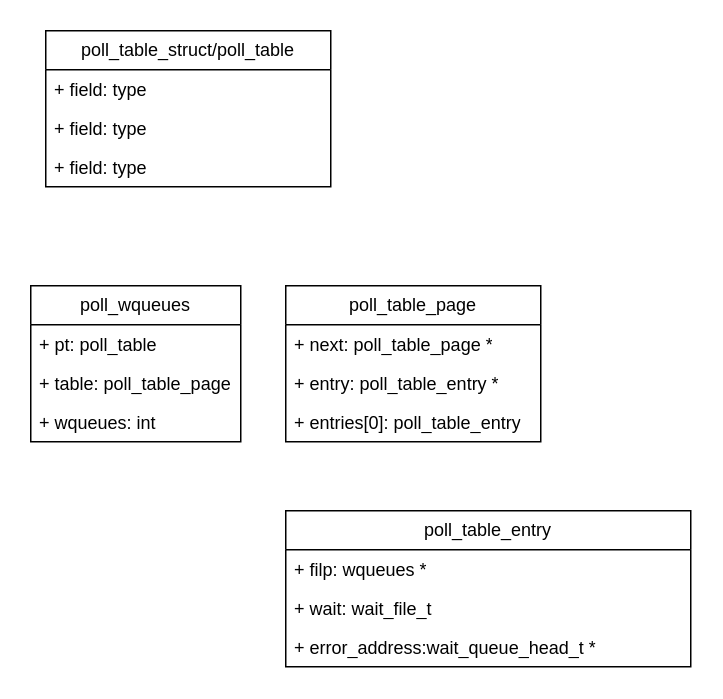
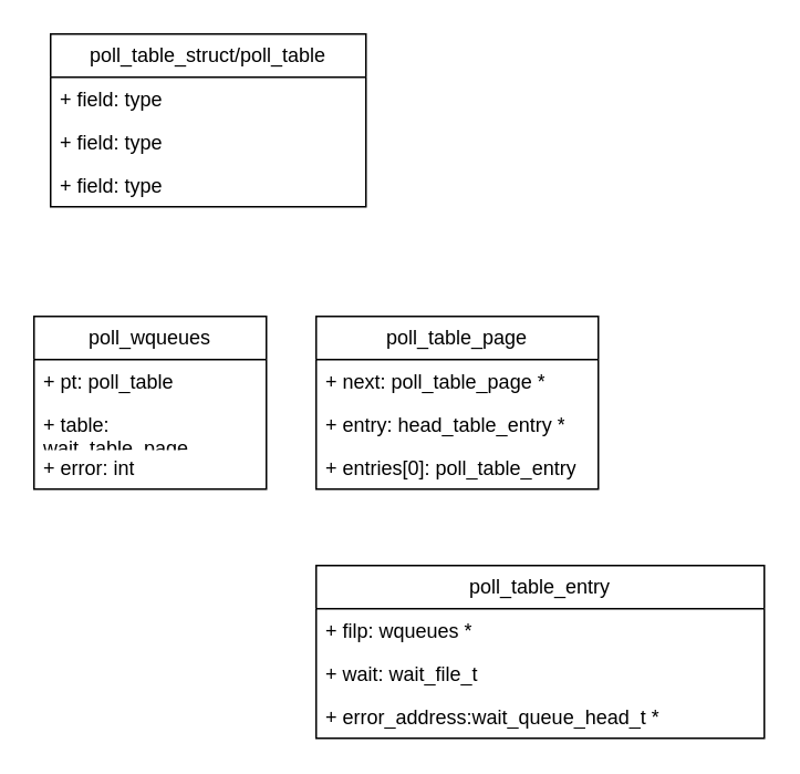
  <mxCell id="0" />
  <mxCell id="1" parent="0" />
  <mxCell id="2" value="poll_wqueues" style="swimlane;fontStyle=0;childLayout=stackLayout;horizontal=1;startSize=26;fillColor=none;horizontalStack=0;resizeParent=1;resizeParentMax=0;resizeLast=0;collapsible=1;marginBottom=0;whiteSpace=wrap;html=1;" vertex="1" parent="1"><mxGeometry x="20" y="190" width="140" height="104" as="geometry" /></mxCell>
  <mxCell id="3" value="+ pt: poll_table" style="text;strokeColor=none;fillColor=none;align=left;verticalAlign=top;spacingLeft=4;spacingRight=4;overflow=hidden;rotatable=0;points=[[0,0.5],[1,0.5]];portConstraint=eastwest;whiteSpace=wrap;html=1;" vertex="1" parent="2"><mxGeometry y="26" width="140" height="26" as="geometry" /></mxCell>
- <mxCell id="4" value="+ table: poll_table_page" style="text;strokeColor=none;fillColor=none;align=left;verticalAlign=top;spacingLeft=4;spacingRight=4;overflow=hidden;rotatable=0;points=[[0,0.5],[1,0.5]];portConstraint=eastwest;whiteSpace=wrap;html=1;" vertex="1" parent="2"><mxGeometry y="52" width="140" height="26" as="geometry" /></mxCell>
- <mxCell id="5" value="+ wqueues: int" style="text;strokeColor=none;fillColor=none;align=left;verticalAlign=top;spacingLeft=4;spacingRight=4;overflow=hidden;rotatable=0;points=[[0,0.5],[1,0.5]];portConstraint=eastwest;whiteSpace=wrap;html=1;" vertex="1" parent="2"><mxGeometry y="78" width="140" height="26" as="geometry" /></mxCell>
+ <mxCell id="4" value="+ table: wait_table_page" style="text;strokeColor=none;fillColor=none;align=left;verticalAlign=top;spacingLeft=4;spacingRight=4;overflow=hidden;rotatable=0;points=[[0,0.5],[1,0.5]];portConstraint=eastwest;whiteSpace=wrap;html=1;" vertex="1" parent="2"><mxGeometry y="52" width="140" height="26" as="geometry" /></mxCell>
+ <mxCell id="5" value="+ error: int" style="text;strokeColor=none;fillColor=none;align=left;verticalAlign=top;spacingLeft=4;spacingRight=4;overflow=hidden;rotatable=0;points=[[0,0.5],[1,0.5]];portConstraint=eastwest;whiteSpace=wrap;html=1;" vertex="1" parent="2"><mxGeometry y="78" width="140" height="26" as="geometry" /></mxCell>
  <mxCell id="6" value="poll_table_page" style="swimlane;fontStyle=0;childLayout=stackLayout;horizontal=1;startSize=26;fillColor=none;horizontalStack=0;resizeParent=1;resizeParentMax=0;resizeLast=0;collapsible=1;marginBottom=0;whiteSpace=wrap;html=1;" vertex="1" parent="1"><mxGeometry x="190" y="190" width="170" height="104" as="geometry" /></mxCell>
  <mxCell id="7" value="+ next: poll_table_page *" style="text;strokeColor=none;fillColor=none;align=left;verticalAlign=top;spacingLeft=4;spacingRight=4;overflow=hidden;rotatable=0;points=[[0,0.5],[1,0.5]];portConstraint=eastwest;whiteSpace=wrap;html=1;" vertex="1" parent="6"><mxGeometry y="26" width="170" height="26" as="geometry" /></mxCell>
- <mxCell id="8" value="+ entry: poll_table_entry *" style="text;strokeColor=none;fillColor=none;align=left;verticalAlign=top;spacingLeft=4;spacingRight=4;overflow=hidden;rotatable=0;points=[[0,0.5],[1,0.5]];portConstraint=eastwest;whiteSpace=wrap;html=1;" vertex="1" parent="6"><mxGeometry y="52" width="170" height="26" as="geometry" /></mxCell>
+ <mxCell id="8" value="+ entry: head_table_entry *" style="text;strokeColor=none;fillColor=none;align=left;verticalAlign=top;spacingLeft=4;spacingRight=4;overflow=hidden;rotatable=0;points=[[0,0.5],[1,0.5]];portConstraint=eastwest;whiteSpace=wrap;html=1;" vertex="1" parent="6"><mxGeometry y="52" width="170" height="26" as="geometry" /></mxCell>
  <mxCell id="9" value="+ entries[0]: poll_table_entry" style="text;strokeColor=none;fillColor=none;align=left;verticalAlign=top;spacingLeft=4;spacingRight=4;overflow=hidden;rotatable=0;points=[[0,0.5],[1,0.5]];portConstraint=eastwest;whiteSpace=wrap;html=1;" vertex="1" parent="6"><mxGeometry y="78" width="170" height="26" as="geometry" /></mxCell>
  <mxCell id="10" value="poll_table_entry" style="swimlane;fontStyle=0;childLayout=stackLayout;horizontal=1;startSize=26;fillColor=none;horizontalStack=0;resizeParent=1;resizeParentMax=0;resizeLast=0;collapsible=1;marginBottom=0;whiteSpace=wrap;html=1;" vertex="1" parent="1"><mxGeometry x="190" y="340" width="270" height="104" as="geometry" /></mxCell>
  <mxCell id="11" value="+ filp: wqueues *" style="text;strokeColor=none;fillColor=none;align=left;verticalAlign=top;spacingLeft=4;spacingRight=4;overflow=hidden;rotatable=0;points=[[0,0.5],[1,0.5]];portConstraint=eastwest;whiteSpace=wrap;html=1;" vertex="1" parent="10"><mxGeometry y="26" width="270" height="26" as="geometry" /></mxCell>
  <mxCell id="12" value="+ wait: wait_file_t" style="text;strokeColor=none;fillColor=none;align=left;verticalAlign=top;spacingLeft=4;spacingRight=4;overflow=hidden;rotatable=0;points=[[0,0.5],[1,0.5]];portConstraint=eastwest;whiteSpace=wrap;html=1;" vertex="1" parent="10"><mxGeometry y="52" width="270" height="26" as="geometry" /></mxCell>
  <mxCell id="13" value="+ error_address:wait_queue_head_t *" style="text;strokeColor=none;fillColor=none;align=left;verticalAlign=top;spacingLeft=4;spacingRight=4;overflow=hidden;rotatable=0;points=[[0,0.5],[1,0.5]];portConstraint=eastwest;whiteSpace=wrap;html=1;" vertex="1" parent="10"><mxGeometry y="78" width="270" height="26" as="geometry" /></mxCell>
  <mxCell id="14" value="poll_table_struct/poll_table" style="swimlane;fontStyle=0;childLayout=stackLayout;horizontal=1;startSize=26;fillColor=none;horizontalStack=0;resizeParent=1;resizeParentMax=0;resizeLast=0;collapsible=1;marginBottom=0;whiteSpace=wrap;html=1;" vertex="1" parent="1"><mxGeometry x="30" y="20" width="190" height="104" as="geometry" /></mxCell>
  <mxCell id="15" value="+ field: type" style="text;strokeColor=none;fillColor=none;align=left;verticalAlign=top;spacingLeft=4;spacingRight=4;overflow=hidden;rotatable=0;points=[[0,0.5],[1,0.5]];portConstraint=eastwest;whiteSpace=wrap;html=1;" vertex="1" parent="14"><mxGeometry y="26" width="190" height="26" as="geometry" /></mxCell>
  <mxCell id="16" value="+ field: type" style="text;strokeColor=none;fillColor=none;align=left;verticalAlign=top;spacingLeft=4;spacingRight=4;overflow=hidden;rotatable=0;points=[[0,0.5],[1,0.5]];portConstraint=eastwest;whiteSpace=wrap;html=1;" vertex="1" parent="14"><mxGeometry y="52" width="190" height="26" as="geometry" /></mxCell>
  <mxCell id="17" value="+ field: type" style="text;strokeColor=none;fillColor=none;align=left;verticalAlign=top;spacingLeft=4;spacingRight=4;overflow=hidden;rotatable=0;points=[[0,0.5],[1,0.5]];portConstraint=eastwest;whiteSpace=wrap;html=1;" vertex="1" parent="14"><mxGeometry y="78" width="190" height="26" as="geometry" /></mxCell>
